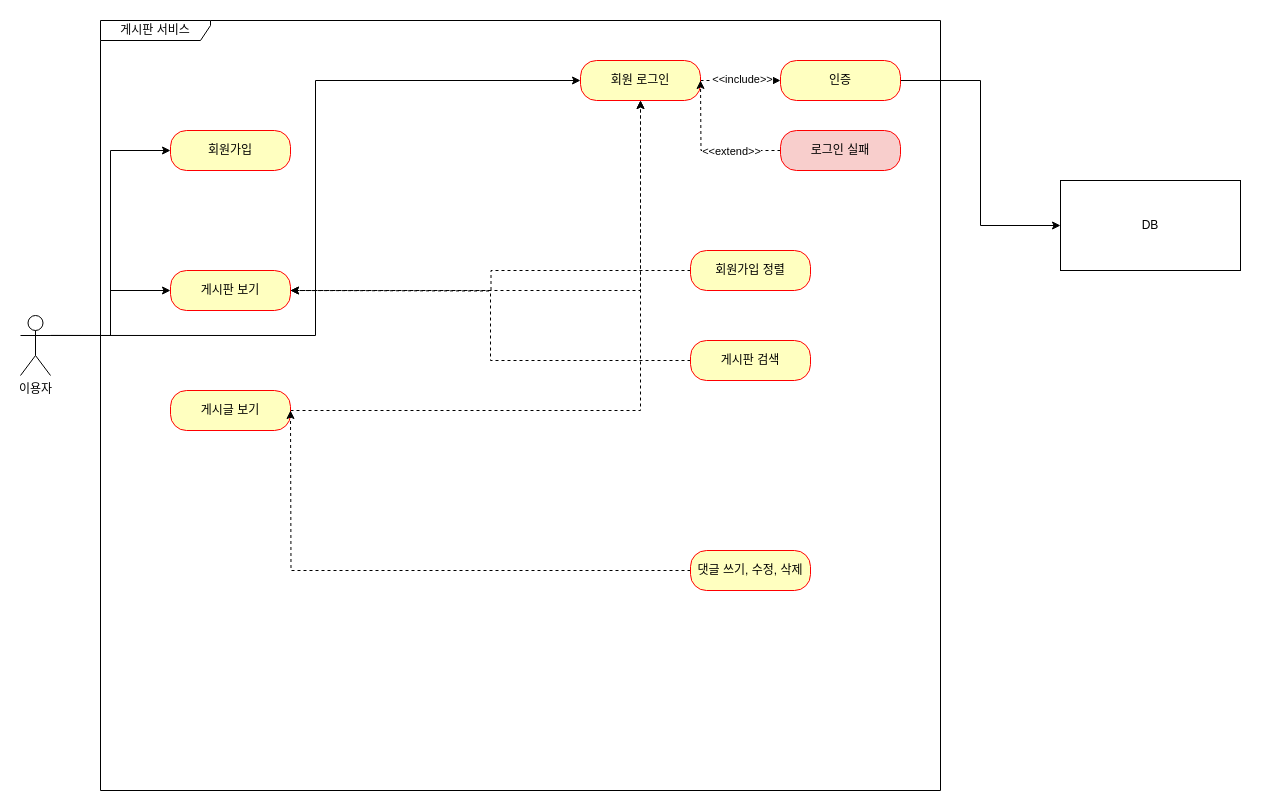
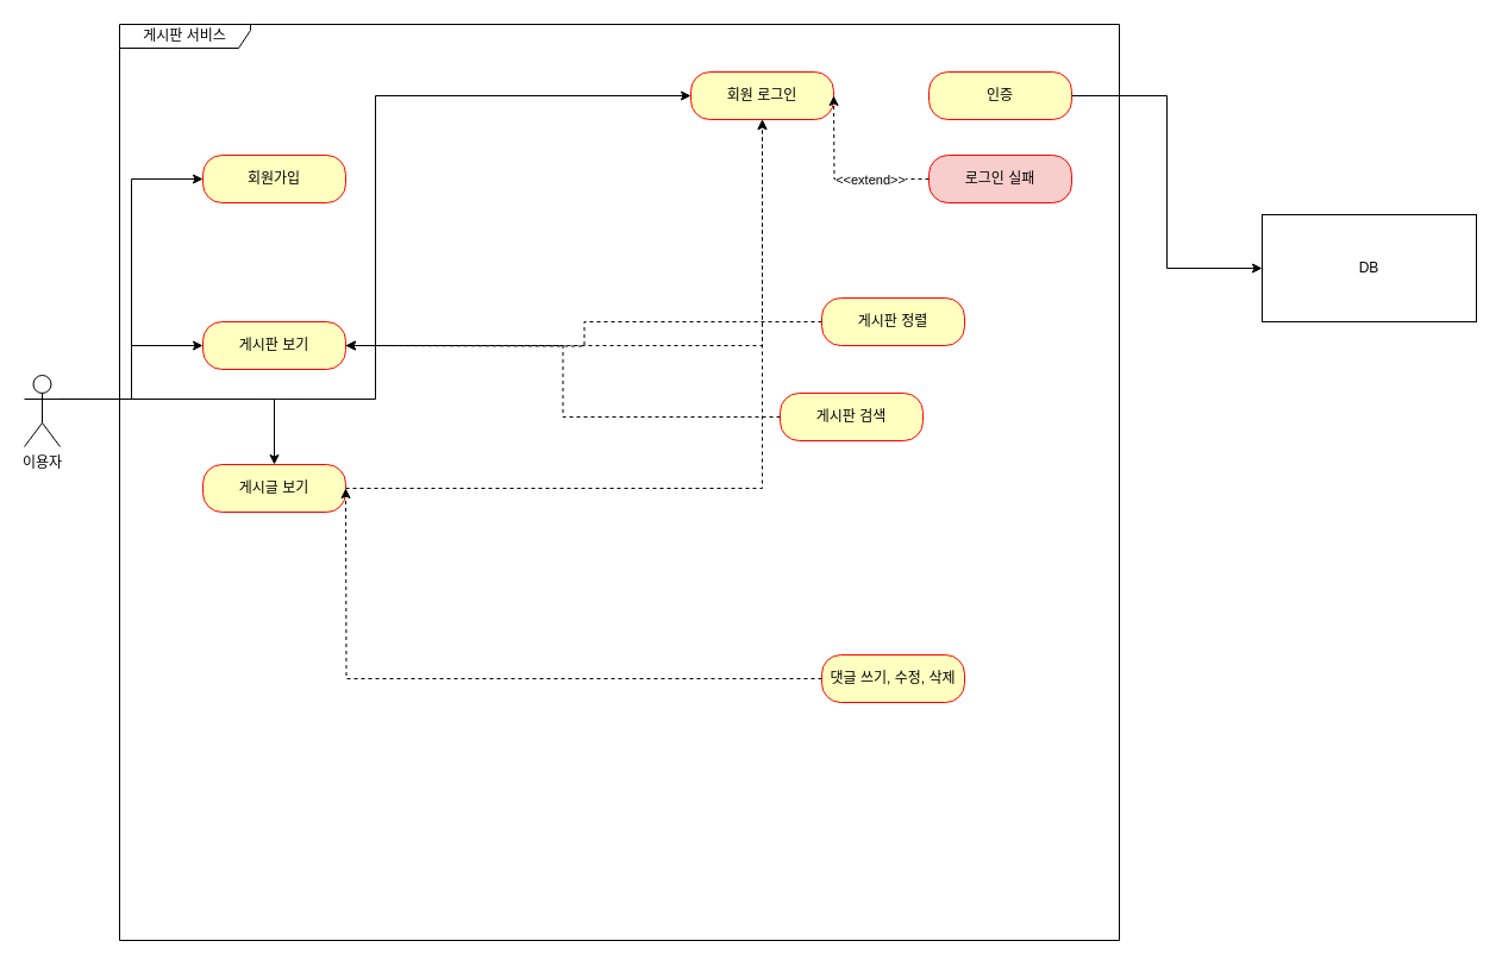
  <mxCell id="0" />
  <mxCell id="1" parent="0" />
  <mxCell id="2" style="edgeStyle=orthogonalEdgeStyle;rounded=0;orthogonalLoop=1;jettySize=auto;html=1;exitX=1;exitY=0.333;exitDx=0;exitDy=0;exitPerimeter=0;entryX=0;entryY=0.5;entryDx=0;entryDy=0;strokeColor=default;" edge="1" parent="1" source="6" target="8"><mxGeometry relative="1" as="geometry" /></mxCell>
  <mxCell id="3" style="edgeStyle=orthogonalEdgeStyle;rounded=0;orthogonalLoop=1;jettySize=auto;html=1;exitX=1;exitY=0.333;exitDx=0;exitDy=0;exitPerimeter=0;entryX=0;entryY=0.5;entryDx=0;entryDy=0;" edge="1" parent="1" source="6" target="15"><mxGeometry relative="1" as="geometry" /></mxCell>
+ <mxCell id="4" style="edgeStyle=orthogonalEdgeStyle;rounded=0;orthogonalLoop=1;jettySize=auto;html=1;exitX=1;exitY=0.333;exitDx=0;exitDy=0;exitPerimeter=0;" edge="1" parent="1" source="6" target="12"><mxGeometry relative="1" as="geometry" /></mxCell>
  <mxCell id="5" style="edgeStyle=orthogonalEdgeStyle;rounded=0;orthogonalLoop=1;jettySize=auto;html=1;exitX=1;exitY=0.333;exitDx=0;exitDy=0;exitPerimeter=0;entryX=0;entryY=0.5;entryDx=0;entryDy=0;" edge="1" parent="1" source="6" target="10"><mxGeometry relative="1" as="geometry" /></mxCell>
  <mxCell id="6" value="이용자" style="shape=umlActor;verticalLabelPosition=bottom;verticalAlign=top;html=1;" vertex="1" parent="1"><mxGeometry x="20" y="315" width="30" height="60" as="geometry" /></mxCell>
  <mxCell id="7" value="게시판 서비스" style="shape=umlFrame;whiteSpace=wrap;html=1;pointerEvents=0;width=110;height=20;" vertex="1" parent="1"><mxGeometry x="100" y="20" width="840" height="770" as="geometry" /></mxCell>
  <mxCell id="8" value="회원가입" style="rounded=1;whiteSpace=wrap;html=1;arcSize=40;fontColor=#000000;fillColor=#ffffc0;strokeColor=#ff0000;" vertex="1" parent="1"><mxGeometry x="170" y="130" width="120" height="40" as="geometry" /></mxCell>
  <mxCell id="9" style="edgeStyle=orthogonalEdgeStyle;rounded=0;orthogonalLoop=1;jettySize=auto;html=1;exitX=1;exitY=0.5;exitDx=0;exitDy=0;dashed=1;" edge="1" parent="1" source="10" target="15"><mxGeometry relative="1" as="geometry" /></mxCell>
  <mxCell id="10" value="게시판 보기" style="rounded=1;whiteSpace=wrap;html=1;arcSize=40;fontColor=#000000;fillColor=#ffffc0;strokeColor=#ff0000;" vertex="1" parent="1"><mxGeometry x="170" y="270" width="120" height="40" as="geometry" /></mxCell>
  <mxCell id="11" style="edgeStyle=orthogonalEdgeStyle;rounded=0;orthogonalLoop=1;jettySize=auto;html=1;exitX=1;exitY=0.5;exitDx=0;exitDy=0;dashed=1;" edge="1" parent="1" source="12" target="15"><mxGeometry relative="1" as="geometry" /></mxCell>
  <mxCell id="12" value="게시글 보기" style="rounded=1;whiteSpace=wrap;html=1;arcSize=40;fontColor=#000000;fillColor=#ffffc0;strokeColor=#ff0000;" vertex="1" parent="1"><mxGeometry x="170" y="390" width="120" height="40" as="geometry" /></mxCell>
- <mxCell id="13" style="edgeStyle=orthogonalEdgeStyle;rounded=0;orthogonalLoop=1;jettySize=auto;html=1;exitX=1;exitY=0.5;exitDx=0;exitDy=0;entryX=0;entryY=0.5;entryDx=0;entryDy=0;dashed=1;" edge="1" parent="1" source="15" target="17"><mxGeometry relative="1" as="geometry" /></mxCell>
- <mxCell id="14" value="&amp;lt;&amp;lt;include&amp;gt;&amp;gt;" style="edgeLabel;html=1;align=center;verticalAlign=middle;resizable=0;points=[];" vertex="1" connectable="0" parent="13"><mxGeometry x="0.034" y="2" relative="1" as="geometry"><mxPoint as="offset" /></mxGeometry></mxCell>
  <mxCell id="15" value="회원 로그인" style="rounded=1;whiteSpace=wrap;html=1;arcSize=40;fontColor=#000000;fillColor=#ffffc0;strokeColor=#ff0000;" vertex="1" parent="1"><mxGeometry x="580" y="60" width="120" height="40" as="geometry" /></mxCell>
  <mxCell id="16" style="edgeStyle=orthogonalEdgeStyle;rounded=0;orthogonalLoop=1;jettySize=auto;html=1;exitX=1;exitY=0.5;exitDx=0;exitDy=0;entryX=0;entryY=0.5;entryDx=0;entryDy=0;" edge="1" parent="1" source="17" target="27"><mxGeometry relative="1" as="geometry" /></mxCell>
  <mxCell id="17" value="인증" style="rounded=1;whiteSpace=wrap;html=1;arcSize=40;fontColor=#000000;fillColor=#ffffc0;strokeColor=#ff0000;" vertex="1" parent="1"><mxGeometry x="780" y="60" width="120" height="40" as="geometry" /></mxCell>
  <mxCell id="18" style="edgeStyle=orthogonalEdgeStyle;rounded=0;orthogonalLoop=1;jettySize=auto;html=1;exitX=0;exitY=0.5;exitDx=0;exitDy=0;dashed=1;" edge="1" parent="1" source="20"><mxGeometry relative="1" as="geometry"><mxPoint x="700" y="80" as="targetPoint" /></mxGeometry></mxCell>
  <mxCell id="19" value="&amp;lt;&amp;lt;extend&amp;gt;&amp;gt;" style="edgeLabel;html=1;align=center;verticalAlign=middle;resizable=0;points=[];" vertex="1" connectable="0" parent="18"><mxGeometry x="-0.337" relative="1" as="geometry"><mxPoint as="offset" /></mxGeometry></mxCell>
  <mxCell id="20" value="로그인 실패" style="rounded=1;whiteSpace=wrap;html=1;arcSize=40;fontColor=#000000;fillColor=#f8cecc;strokeColor=#ff0000;" vertex="1" parent="1"><mxGeometry x="780" y="130" width="120" height="40" as="geometry" /></mxCell>
  <mxCell id="21" style="edgeStyle=orthogonalEdgeStyle;rounded=0;orthogonalLoop=1;jettySize=auto;html=1;exitX=0;exitY=0.5;exitDx=0;exitDy=0;dashed=1;" edge="1" parent="1" source="22"><mxGeometry relative="1" as="geometry"><mxPoint x="290" y="290" as="targetPoint" /></mxGeometry></mxCell>
- <mxCell id="22" value="회원가입 정렬" style="rounded=1;whiteSpace=wrap;html=1;arcSize=40;fontColor=#000000;fillColor=#ffffc0;strokeColor=#ff0000;" vertex="1" parent="1"><mxGeometry x="690" y="250" width="120" height="40" as="geometry" /></mxCell>
+ <mxCell id="22" value="게시판 정렬" style="rounded=1;whiteSpace=wrap;html=1;arcSize=40;fontColor=#000000;fillColor=#ffffc0;strokeColor=#ff0000;" vertex="1" parent="1"><mxGeometry x="690" y="250" width="120" height="40" as="geometry" /></mxCell>
  <mxCell id="23" style="edgeStyle=orthogonalEdgeStyle;rounded=0;orthogonalLoop=1;jettySize=auto;html=1;exitX=0;exitY=0.5;exitDx=0;exitDy=0;entryX=1;entryY=0.5;entryDx=0;entryDy=0;dashed=1;" edge="1" parent="1" source="24" target="10"><mxGeometry relative="1" as="geometry" /></mxCell>
- <mxCell id="24" value="게시판 검색" style="rounded=1;whiteSpace=wrap;html=1;arcSize=40;fontColor=#000000;fillColor=#ffffc0;strokeColor=#ff0000;" vertex="1" parent="1"><mxGeometry x="690" y="340" width="120" height="40" as="geometry" /></mxCell>
+ <mxCell id="24" value="게시판 검색" style="rounded=1;whiteSpace=wrap;html=1;arcSize=40;fontColor=#000000;fillColor=#ffffc0;strokeColor=#ff0000;" vertex="1" parent="1"><mxGeometry x="655" y="330" width="120" height="40" as="geometry" /></mxCell>
  <mxCell id="25" style="edgeStyle=orthogonalEdgeStyle;rounded=0;orthogonalLoop=1;jettySize=auto;html=1;exitX=0;exitY=0.5;exitDx=0;exitDy=0;dashed=1;" edge="1" parent="1" source="26"><mxGeometry relative="1" as="geometry"><mxPoint x="290" y="410" as="targetPoint" /></mxGeometry></mxCell>
  <mxCell id="26" value="댓글 쓰기, 수정, 삭제" style="rounded=1;whiteSpace=wrap;html=1;arcSize=40;fontColor=#000000;fillColor=#ffffc0;strokeColor=#ff0000;" vertex="1" parent="1"><mxGeometry x="690" y="550" width="120" height="40" as="geometry" /></mxCell>
  <mxCell id="27" value="DB" style="html=1;dropTarget=0;whiteSpace=wrap;" vertex="1" parent="1"><mxGeometry x="1060" y="180" width="180" height="90" as="geometry" /></mxCell>
